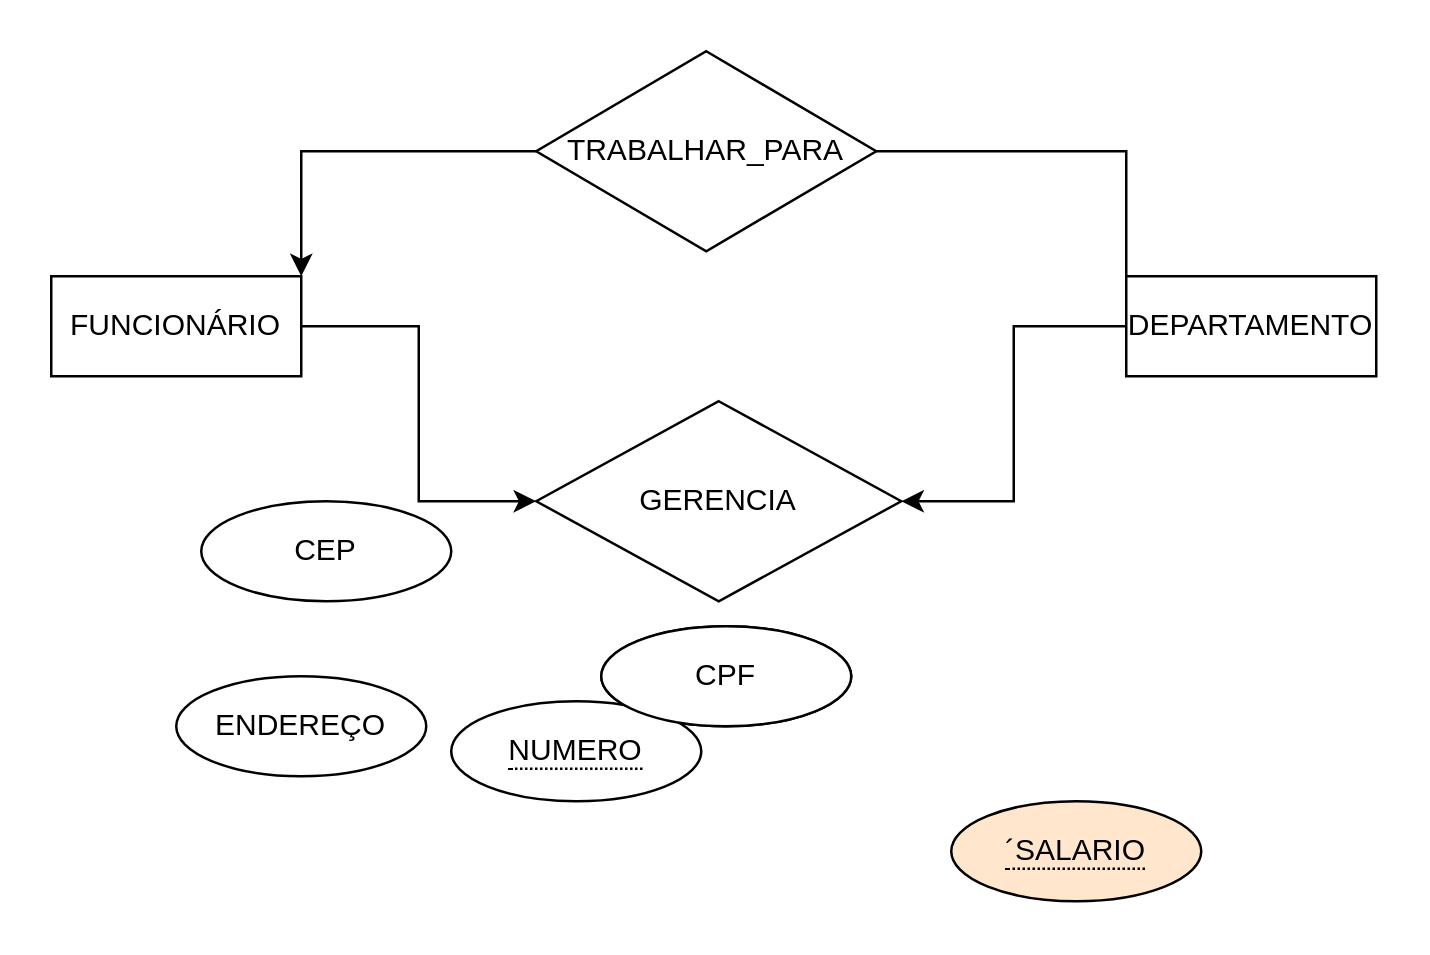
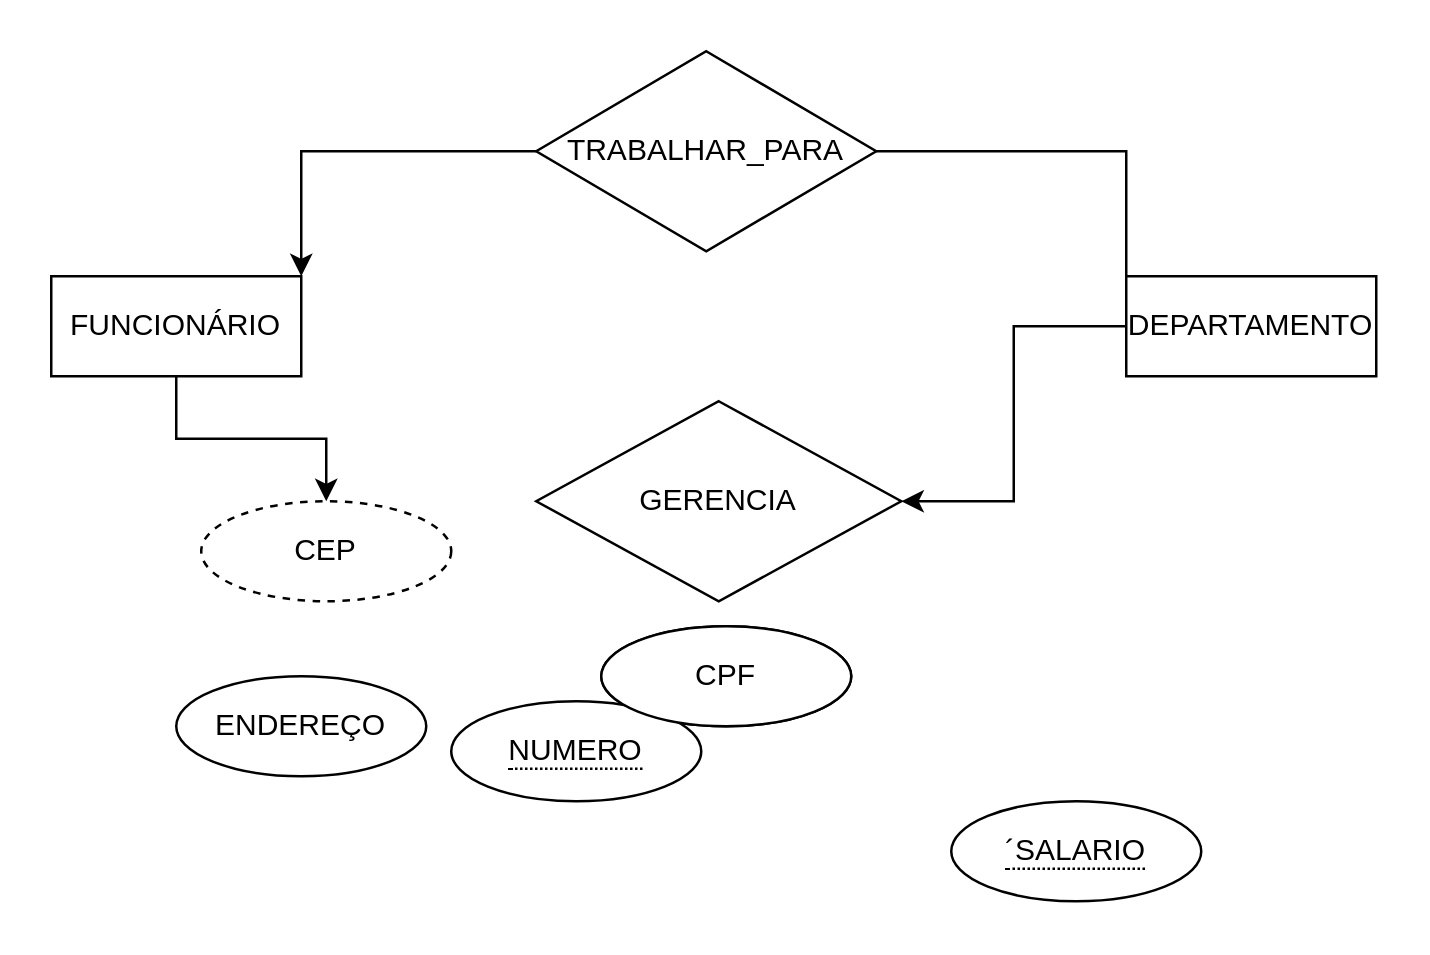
  <mxCell id="0" />
  <mxCell id="1" parent="0" />
  <mxCell id="2" value="GERENCIA" style="shape=rhombus;perimeter=rhombusPerimeter;whiteSpace=wrap;html=1;align=center;" vertex="1" parent="1"><mxGeometry x="214" y="160" width="146" height="80" as="geometry" /></mxCell>
  <mxCell id="3" style="edgeStyle=orthogonalEdgeStyle;rounded=0;orthogonalLoop=1;jettySize=auto;html=1;entryX=1;entryY=0;entryDx=0;entryDy=0;" edge="1" parent="1" source="5" target="7"><mxGeometry relative="1" as="geometry" /></mxCell>
  <mxCell id="4" style="edgeStyle=orthogonalEdgeStyle;rounded=0;orthogonalLoop=1;jettySize=auto;html=1;entryX=0;entryY=0;entryDx=0;entryDy=0;endArrow=none;" edge="1" parent="1" source="5" target="9"><mxGeometry relative="1" as="geometry" /></mxCell>
  <mxCell id="5" value="TRABALHAR_PARA" style="shape=rhombus;perimeter=rhombusPerimeter;whiteSpace=wrap;html=1;align=center;" vertex="1" parent="1"><mxGeometry x="214" y="20" width="136" height="80" as="geometry" /></mxCell>
- <mxCell id="6" style="edgeStyle=orthogonalEdgeStyle;rounded=0;orthogonalLoop=1;jettySize=auto;html=1;entryX=0;entryY=0.5;entryDx=0;entryDy=0;" edge="1" parent="1" source="7" target="2"><mxGeometry relative="1" as="geometry" /></mxCell>
+ <mxCell id="6" style="edgeStyle=orthogonalEdgeStyle;rounded=0;orthogonalLoop=1;jettySize=auto;html=1;" edge="1" parent="1" source="7" target="12"><mxGeometry relative="1" as="geometry" /></mxCell>
  <mxCell id="7" value="FUNCIONÁRIO" style="whiteSpace=wrap;html=1;align=center;" vertex="1" parent="1"><mxGeometry x="20" y="110" width="100" height="40" as="geometry" /></mxCell>
  <mxCell id="8" style="edgeStyle=orthogonalEdgeStyle;rounded=0;orthogonalLoop=1;jettySize=auto;html=1;entryX=1;entryY=0.5;entryDx=0;entryDy=0;" edge="1" parent="1" source="9" target="2"><mxGeometry relative="1" as="geometry" /></mxCell>
  <mxCell id="9" value="DEPARTAMENTO" style="whiteSpace=wrap;html=1;align=center;" vertex="1" parent="1"><mxGeometry x="450" y="110" width="100" height="40" as="geometry" /></mxCell>
  <mxCell id="10" value="RUA" style="ellipse;whiteSpace=wrap;html=1;align=center;" vertex="1" parent="1"><mxGeometry x="240" y="250" width="100" height="40" as="geometry" /></mxCell>
  <mxCell id="11" value="&lt;span style=&quot;border-bottom: 1px dotted&quot;&gt;NUMERO&lt;/span&gt;" style="ellipse;whiteSpace=wrap;html=1;align=center;" vertex="1" parent="1"><mxGeometry x="180" y="280" width="100" height="40" as="geometry" /></mxCell>
- <mxCell id="12" value="CEP" style="ellipse;whiteSpace=wrap;html=1;align=center;" vertex="1" parent="1"><mxGeometry x="80" y="200" width="100" height="40" as="geometry" /></mxCell>
- <mxCell id="13" value="&lt;span style=&quot;border-bottom: 1px dotted&quot;&gt;´SALARIO&lt;/span&gt;" style="ellipse;whiteSpace=wrap;html=1;align=center;fillColor=#ffe6cc;" vertex="1" parent="1"><mxGeometry x="380" y="320" width="100" height="40" as="geometry" /></mxCell>
+ <mxCell id="12" value="CEP" style="ellipse;whiteSpace=wrap;html=1;align=center;dashed=1;" vertex="1" parent="1"><mxGeometry x="80" y="200" width="100" height="40" as="geometry" /></mxCell>
+ <mxCell id="13" value="&lt;span style=&quot;border-bottom: 1px dotted&quot;&gt;´SALARIO&lt;/span&gt;" style="ellipse;whiteSpace=wrap;html=1;align=center;" vertex="1" parent="1"><mxGeometry x="380" y="320" width="100" height="40" as="geometry" /></mxCell>
  <mxCell id="14" value="ENDEREÇO" style="ellipse;whiteSpace=wrap;html=1;align=center;" vertex="1" parent="1"><mxGeometry x="70" y="270" width="100" height="40" as="geometry" /></mxCell>
  <mxCell id="15" value="CPF" style="ellipse;whiteSpace=wrap;html=1;align=center;" vertex="1" parent="1"><mxGeometry x="240" y="250" width="100" height="40" as="geometry" /></mxCell>
